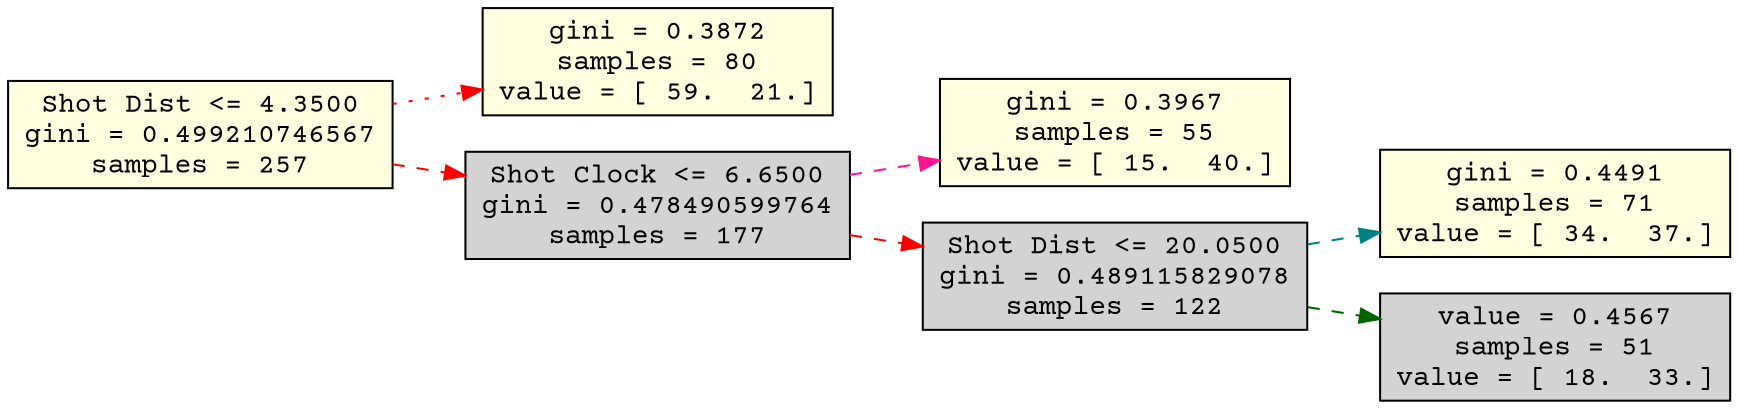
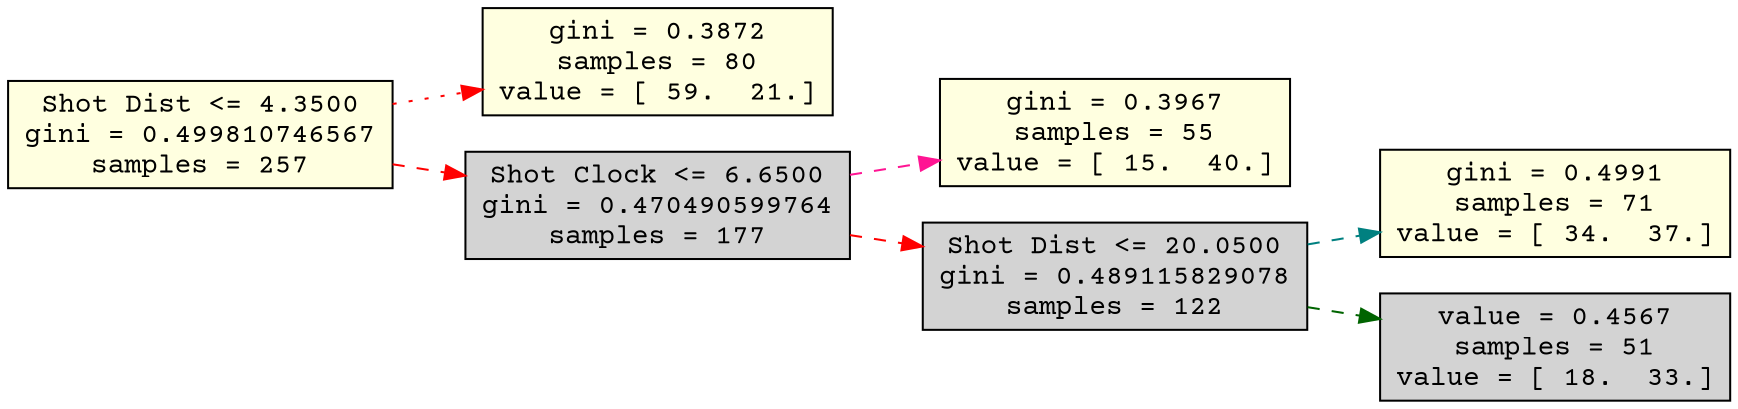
  digraph {
    fontname="Courier Prime"
    rankdir=LR
    node [fillcolor=lightyellow fontname="Courier Prime" shape=box style=filled]
    edge [color=red fontname="Courier Prime" style=dashed]
-   n1 [label="Shot Dist <= 4.3500\ngini = 0.499210746567\nsamples = 257"]
+   n1 [label="Shot Dist <= 4.3500\ngini = 0.499810746567\nsamples = 257"]
    n2 [label="gini = 0.3872\nsamples = 80\nvalue = [ 59.  21.]"]
-   n3 [fillcolor=lightgrey label="Shot Clock <= 6.6500\ngini = 0.478490599764\nsamples = 177"]
+   n3 [fillcolor=lightgrey label="Shot Clock <= 6.6500\ngini = 0.470490599764\nsamples = 177"]
    n4 [label="gini = 0.3967\nsamples = 55\nvalue = [ 15.  40.]"]
    n5 [fillcolor=lightgrey label="Shot Dist <= 20.0500\ngini = 0.489115829078\nsamples = 122"]
-   n6 [label="gini = 0.4491\nsamples = 71\nvalue = [ 34.  37.]"]
+   n6 [label="gini = 0.4991\nsamples = 71\nvalue = [ 34.  37.]"]
    n7 [fillcolor=lightgrey label="value = 0.4567\nsamples = 51\nvalue = [ 18.  33.]"]
    n1 -> n2 [style=dotted]
    n1 -> n3
    n3 -> n4 [color=deeppink]
    n3 -> n5
    n5 -> n6 [color=teal]
    n5 -> n7 [color=darkgreen]
  }
